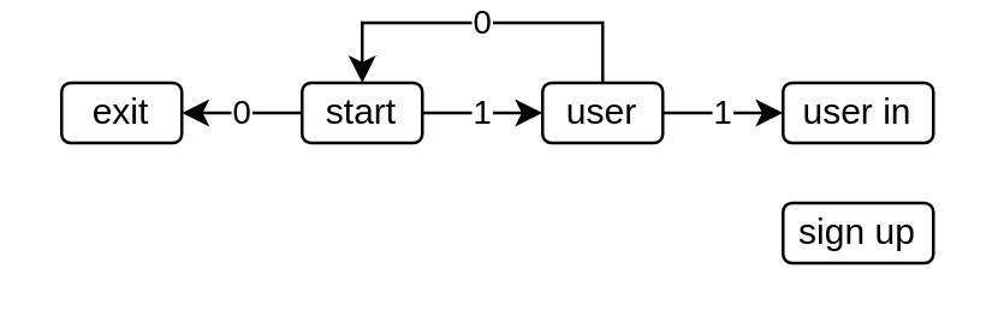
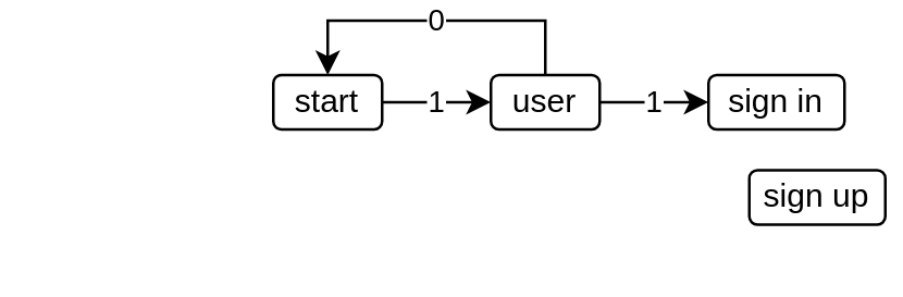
  <mxCell id="0" />
  <mxCell id="1" parent="0" />
- <mxCell id="2" value="exit" style="rounded=1;whiteSpace=wrap;html=1;" vertex="1" parent="1"><mxGeometry x="20" y="20" width="40" height="20" as="geometry" /></mxCell>
- <mxCell id="3" value="0" style="edgeStyle=orthogonalEdgeStyle;rounded=0;orthogonalLoop=1;jettySize=auto;html=1;exitX=0;exitY=0.5;exitDx=0;exitDy=0;entryX=1;entryY=0.5;entryDx=0;entryDy=0;" edge="1" parent="1" source="5" target="2"><mxGeometry relative="1" as="geometry" /></mxCell>
  <mxCell id="4" value="1" style="edgeStyle=orthogonalEdgeStyle;rounded=0;orthogonalLoop=1;jettySize=auto;html=1;exitX=1;exitY=0.5;exitDx=0;exitDy=0;" edge="1" parent="1" source="5" target="8"><mxGeometry relative="1" as="geometry" /></mxCell>
  <mxCell id="5" value="start" style="rounded=1;whiteSpace=wrap;html=1;" vertex="1" parent="1"><mxGeometry x="100" y="20" width="40" height="20" as="geometry" /></mxCell>
  <mxCell id="6" value="1" style="edgeStyle=orthogonalEdgeStyle;rounded=0;orthogonalLoop=1;jettySize=auto;html=1;" edge="1" parent="1" source="8" target="9"><mxGeometry relative="1" as="geometry" /></mxCell>
  <mxCell id="7" value="0" style="edgeStyle=orthogonalEdgeStyle;rounded=0;orthogonalLoop=1;jettySize=auto;html=1;exitX=0.5;exitY=0;exitDx=0;exitDy=0;entryX=0.5;entryY=0;entryDx=0;entryDy=0;" edge="1" parent="1" source="8" target="5"><mxGeometry relative="1" as="geometry" /></mxCell>
  <mxCell id="8" value="user" style="rounded=1;whiteSpace=wrap;html=1;" vertex="1" parent="1"><mxGeometry x="180" y="20" width="40" height="20" as="geometry" /></mxCell>
- <mxCell id="9" value="user in" style="rounded=1;whiteSpace=wrap;html=1;" vertex="1" parent="1"><mxGeometry x="260" y="20" width="50" height="20" as="geometry" /></mxCell>
- <mxCell id="10" value="sign up" style="rounded=1;whiteSpace=wrap;html=1;" vertex="1" parent="1"><mxGeometry x="260" y="60" width="50" height="20" as="geometry" /></mxCell>
+ <mxCell id="9" value="sign in" style="rounded=1;whiteSpace=wrap;html=1;" vertex="1" parent="1"><mxGeometry x="260" y="20" width="50" height="20" as="geometry" /></mxCell>
+ <mxCell id="10" value="sign up" style="rounded=1;whiteSpace=wrap;html=1;" vertex="1" parent="1"><mxGeometry x="275" y="55" width="50" height="20" as="geometry" /></mxCell>
